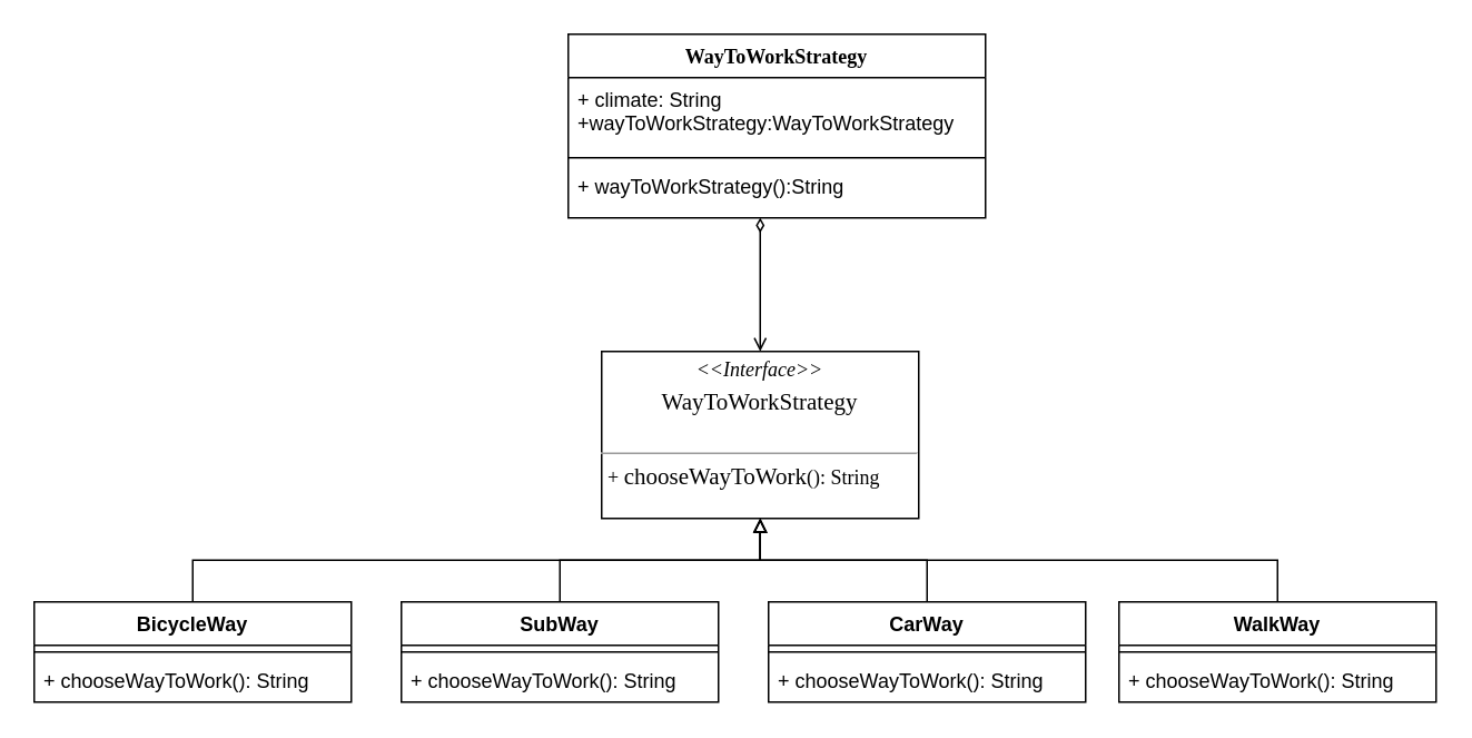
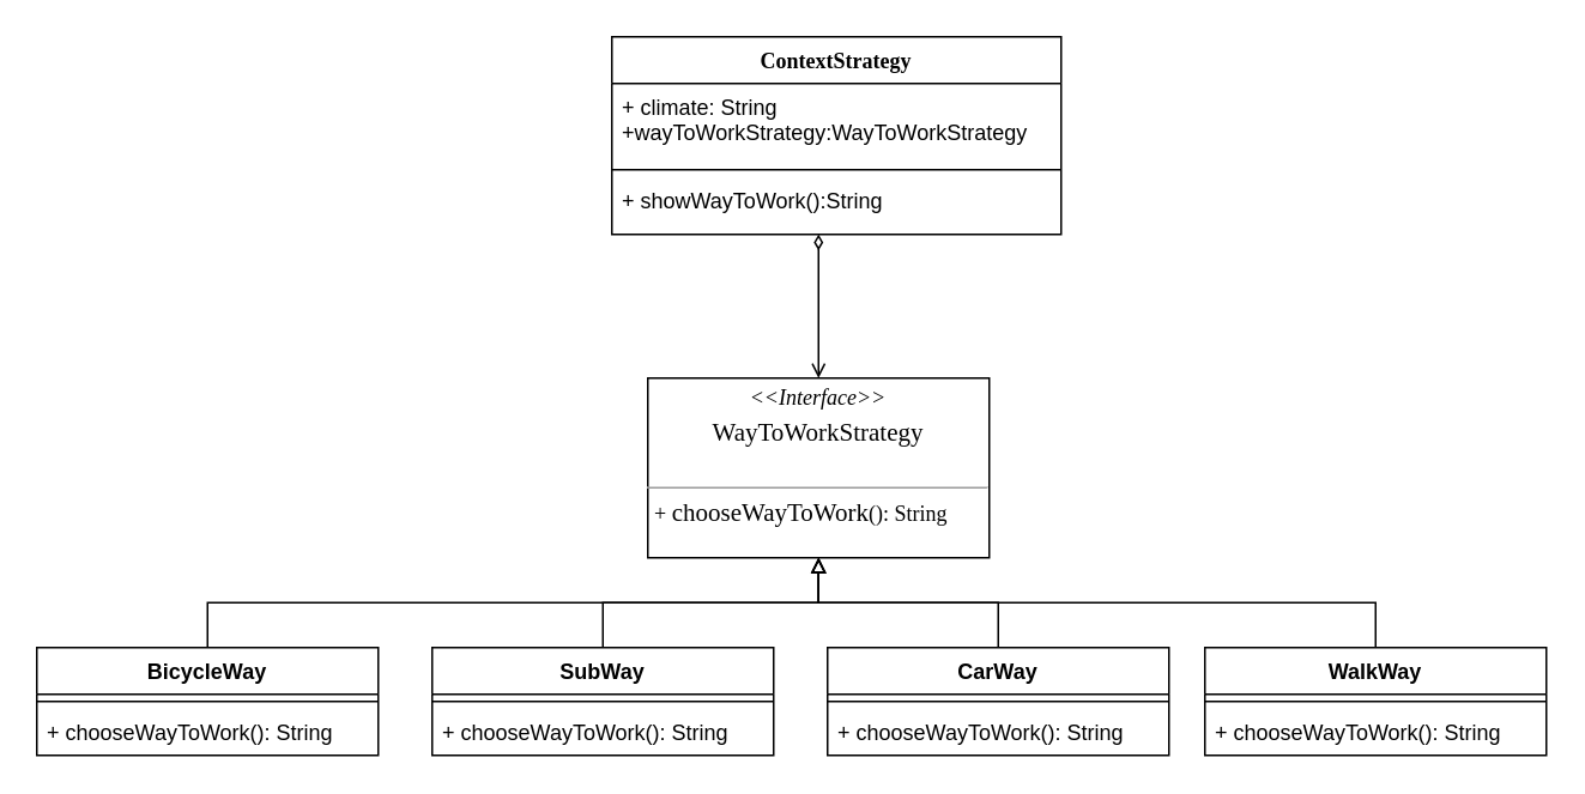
  <mxCell id="0" />
  <mxCell id="1" parent="0" />
  <mxCell id="2" style="edgeStyle=orthogonalEdgeStyle;rounded=0;orthogonalLoop=1;jettySize=auto;html=1;entryX=0.5;entryY=1;entryDx=0;entryDy=0;exitX=0.5;exitY=0;exitDx=0;exitDy=0;startArrow=none;startFill=0;endArrow=block;endFill=0;" edge="1" parent="1" source="3" target="7"><mxGeometry relative="1" as="geometry"><mxPoint x="120" y="350" as="sourcePoint" /></mxGeometry></mxCell>
  <mxCell id="3" value="BicycleWay" style="swimlane;fontStyle=1;align=center;verticalAlign=top;childLayout=stackLayout;horizontal=1;startSize=26;horizontalStack=0;resizeParent=1;resizeParentMax=0;resizeLast=0;collapsible=1;marginBottom=0;" vertex="1" parent="1"><mxGeometry x="20" y="360" width="190" height="60" as="geometry" /></mxCell>
  <mxCell id="4" value="" style="line;strokeWidth=1;fillColor=none;align=left;verticalAlign=middle;spacingTop=-1;spacingLeft=3;spacingRight=3;rotatable=0;labelPosition=right;points=[];portConstraint=eastwest;" vertex="1" parent="3"><mxGeometry y="26" width="190" height="8" as="geometry" /></mxCell>
  <mxCell id="5" value="+ chooseWayToWork(): String" style="text;strokeColor=none;fillColor=none;align=left;verticalAlign=top;spacingLeft=4;spacingRight=4;overflow=hidden;rotatable=0;points=[[0,0.5],[1,0.5]];portConstraint=eastwest;" vertex="1" parent="3"><mxGeometry y="34" width="190" height="26" as="geometry" /></mxCell>
  <mxCell id="6" style="edgeStyle=orthogonalEdgeStyle;rounded=0;orthogonalLoop=1;jettySize=auto;html=1;exitX=0.5;exitY=0;exitDx=0;exitDy=0;fontFamily=Times New Roman;startArrow=open;startFill=0;endArrow=diamondThin;endFill=0;" edge="1" parent="1" source="7"><mxGeometry relative="1" as="geometry"><mxPoint x="455" y="130" as="targetPoint" /></mxGeometry></mxCell>
  <mxCell id="7" value="&lt;p style=&quot;margin: 0px ; margin-top: 4px ; text-align: center&quot;&gt;&lt;i&gt;&lt;font face=&quot;Times New Roman&quot;&gt;&amp;lt;&amp;lt;Interface&amp;gt;&amp;gt;&lt;/font&gt;&lt;/i&gt;&lt;/p&gt;&lt;p style=&quot;margin: 0px ; margin-top: 4px ; text-align: center&quot;&gt;&lt;span style=&quot;background-color: rgb(255 , 255 , 255) ; font-size: 10.5pt ; text-align: left&quot;&gt;&lt;font face=&quot;Times New Roman&quot;&gt;WayToWorkStrategy&lt;/font&gt;&lt;/span&gt;&lt;/p&gt;&lt;p style=&quot;margin: 0px ; margin-left: 4px&quot;&gt;&lt;font face=&quot;Times New Roman&quot;&gt;&lt;br&gt;&lt;/font&gt;&lt;/p&gt;&lt;hr size=&quot;1&quot;&gt;&lt;p style=&quot;margin: 0px ; margin-left: 4px&quot;&gt;&lt;font face=&quot;Times New Roman&quot;&gt;+&amp;nbsp;&lt;span style=&quot;background-color: rgb(255 , 255 , 255) ; font-size: 10.5pt&quot;&gt;chooseWayToWork&lt;/span&gt;&lt;span&gt;(): String&lt;/span&gt;&lt;/font&gt;&lt;/p&gt;" style="verticalAlign=top;align=left;overflow=fill;fontSize=12;fontFamily=Helvetica;html=1;" vertex="1" parent="1"><mxGeometry x="360" y="210" width="190" height="100" as="geometry" /></mxCell>
  <mxCell id="8" style="edgeStyle=orthogonalEdgeStyle;rounded=0;orthogonalLoop=1;jettySize=auto;html=1;exitX=0.5;exitY=0;exitDx=0;exitDy=0;entryX=0.5;entryY=1;entryDx=0;entryDy=0;startArrow=none;startFill=0;endArrow=block;endFill=0;" edge="1" parent="1" source="9" target="7"><mxGeometry relative="1" as="geometry" /></mxCell>
  <mxCell id="9" value="CarWay" style="swimlane;fontStyle=1;align=center;verticalAlign=top;childLayout=stackLayout;horizontal=1;startSize=26;horizontalStack=0;resizeParent=1;resizeParentMax=0;resizeLast=0;collapsible=1;marginBottom=0;" vertex="1" parent="1"><mxGeometry x="460" y="360" width="190" height="60" as="geometry" /></mxCell>
  <mxCell id="10" value="" style="line;strokeWidth=1;fillColor=none;align=left;verticalAlign=middle;spacingTop=-1;spacingLeft=3;spacingRight=3;rotatable=0;labelPosition=right;points=[];portConstraint=eastwest;" vertex="1" parent="9"><mxGeometry y="26" width="190" height="8" as="geometry" /></mxCell>
  <mxCell id="11" value="+ chooseWayToWork(): String" style="text;strokeColor=none;fillColor=none;align=left;verticalAlign=top;spacingLeft=4;spacingRight=4;overflow=hidden;rotatable=0;points=[[0,0.5],[1,0.5]];portConstraint=eastwest;" vertex="1" parent="9"><mxGeometry y="34" width="190" height="26" as="geometry" /></mxCell>
  <mxCell id="12" style="edgeStyle=orthogonalEdgeStyle;rounded=0;orthogonalLoop=1;jettySize=auto;html=1;exitX=0.5;exitY=0;exitDx=0;exitDy=0;entryX=0.5;entryY=1;entryDx=0;entryDy=0;startArrow=none;startFill=0;endArrow=block;endFill=0;" edge="1" parent="1" source="13" target="7"><mxGeometry relative="1" as="geometry" /></mxCell>
  <mxCell id="13" value="SubWay" style="swimlane;fontStyle=1;align=center;verticalAlign=top;childLayout=stackLayout;horizontal=1;startSize=26;horizontalStack=0;resizeParent=1;resizeParentMax=0;resizeLast=0;collapsible=1;marginBottom=0;" vertex="1" parent="1"><mxGeometry x="240" y="360" width="190" height="60" as="geometry" /></mxCell>
  <mxCell id="14" value="" style="line;strokeWidth=1;fillColor=none;align=left;verticalAlign=middle;spacingTop=-1;spacingLeft=3;spacingRight=3;rotatable=0;labelPosition=right;points=[];portConstraint=eastwest;" vertex="1" parent="13"><mxGeometry y="26" width="190" height="8" as="geometry" /></mxCell>
  <mxCell id="15" value="+ chooseWayToWork(): String" style="text;strokeColor=none;fillColor=none;align=left;verticalAlign=top;spacingLeft=4;spacingRight=4;overflow=hidden;rotatable=0;points=[[0,0.5],[1,0.5]];portConstraint=eastwest;" vertex="1" parent="13"><mxGeometry y="34" width="190" height="26" as="geometry" /></mxCell>
  <mxCell id="16" style="edgeStyle=orthogonalEdgeStyle;rounded=0;orthogonalLoop=1;jettySize=auto;html=1;exitX=0.5;exitY=0;exitDx=0;exitDy=0;entryX=0.5;entryY=1;entryDx=0;entryDy=0;startArrow=none;startFill=0;endArrow=block;endFill=0;" edge="1" parent="1" source="17" target="7"><mxGeometry relative="1" as="geometry" /></mxCell>
  <mxCell id="17" value="WalkWay" style="swimlane;fontStyle=1;align=center;verticalAlign=top;childLayout=stackLayout;horizontal=1;startSize=26;horizontalStack=0;resizeParent=1;resizeParentMax=0;resizeLast=0;collapsible=1;marginBottom=0;" vertex="1" parent="1"><mxGeometry x="670" y="360" width="190" height="60" as="geometry" /></mxCell>
  <mxCell id="18" value="" style="line;strokeWidth=1;fillColor=none;align=left;verticalAlign=middle;spacingTop=-1;spacingLeft=3;spacingRight=3;rotatable=0;labelPosition=right;points=[];portConstraint=eastwest;" vertex="1" parent="17"><mxGeometry y="26" width="190" height="8" as="geometry" /></mxCell>
  <mxCell id="19" value="+ chooseWayToWork(): String" style="text;strokeColor=none;fillColor=none;align=left;verticalAlign=top;spacingLeft=4;spacingRight=4;overflow=hidden;rotatable=0;points=[[0,0.5],[1,0.5]];portConstraint=eastwest;" vertex="1" parent="17"><mxGeometry y="34" width="190" height="26" as="geometry" /></mxCell>
- <mxCell id="20" value="WayToWorkStrategy" style="swimlane;fontStyle=1;align=center;verticalAlign=top;childLayout=stackLayout;horizontal=1;startSize=26;horizontalStack=0;resizeParent=1;resizeParentMax=0;resizeLast=0;collapsible=1;marginBottom=0;fontFamily=Times New Roman;" vertex="1" parent="1"><mxGeometry x="340" y="20" width="250" height="110" as="geometry" /></mxCell>
+ <mxCell id="20" value="ContextStrategy" style="swimlane;fontStyle=1;align=center;verticalAlign=top;childLayout=stackLayout;horizontal=1;startSize=26;horizontalStack=0;resizeParent=1;resizeParentMax=0;resizeLast=0;collapsible=1;marginBottom=0;fontFamily=Times New Roman;" vertex="1" parent="1"><mxGeometry x="340" y="20" width="250" height="110" as="geometry" /></mxCell>
  <mxCell id="21" value="+ climate: String&#10;+wayToWorkStrategy:WayToWorkStrategy" style="text;strokeColor=none;fillColor=none;align=left;verticalAlign=top;spacingLeft=4;spacingRight=4;overflow=hidden;rotatable=0;points=[[0,0.5],[1,0.5]];portConstraint=eastwest;" vertex="1" parent="20"><mxGeometry y="26" width="250" height="44" as="geometry" /></mxCell>
  <mxCell id="22" value="" style="line;strokeWidth=1;fillColor=none;align=left;verticalAlign=middle;spacingTop=-1;spacingLeft=3;spacingRight=3;rotatable=0;labelPosition=right;points=[];portConstraint=eastwest;" vertex="1" parent="20"><mxGeometry y="70" width="250" height="8" as="geometry" /></mxCell>
- <mxCell id="23" value="+ wayToWorkStrategy():String" style="text;strokeColor=none;fillColor=none;align=left;verticalAlign=top;spacingLeft=4;spacingRight=4;overflow=hidden;rotatable=0;points=[[0,0.5],[1,0.5]];portConstraint=eastwest;" vertex="1" parent="20"><mxGeometry y="78" width="250" height="32" as="geometry" /></mxCell>
+ <mxCell id="23" value="+ showWayToWork():String" style="text;strokeColor=none;fillColor=none;align=left;verticalAlign=top;spacingLeft=4;spacingRight=4;overflow=hidden;rotatable=0;points=[[0,0.5],[1,0.5]];portConstraint=eastwest;" vertex="1" parent="20"><mxGeometry y="78" width="250" height="32" as="geometry" /></mxCell>
